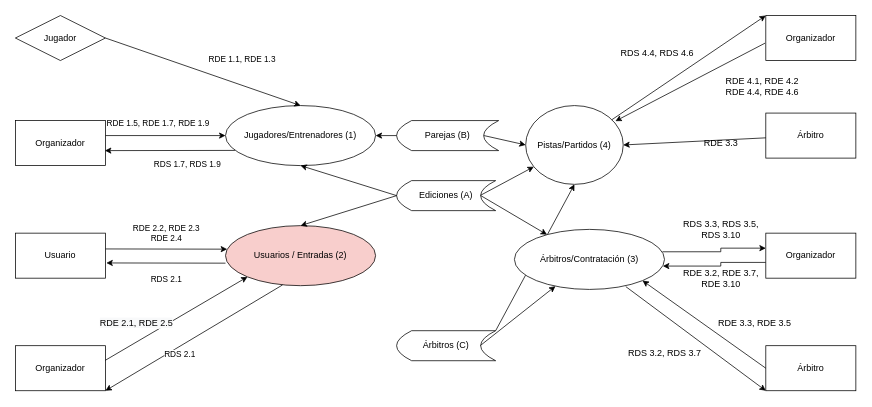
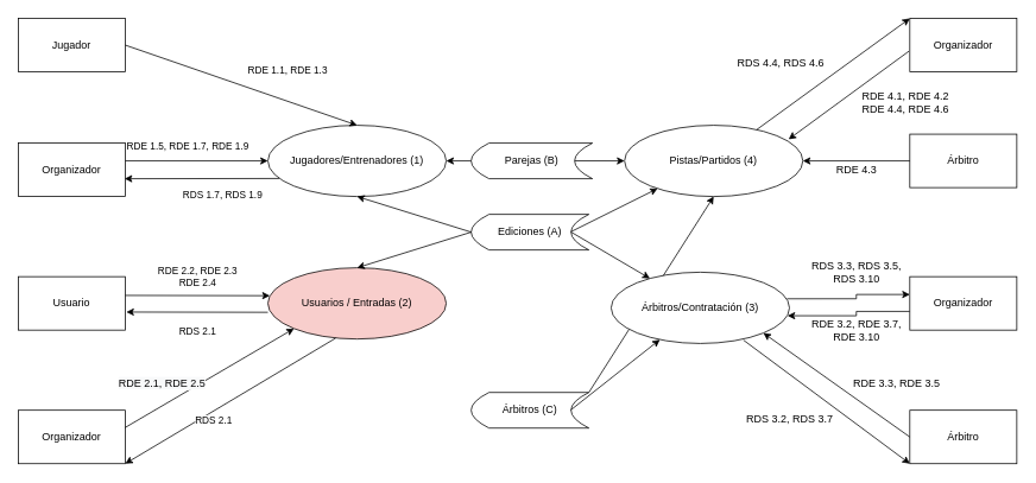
  <mxCell id="0" />
  <mxCell id="1" parent="0" />
- <mxCell id="2" value="Jugador" style="rhombus;whiteSpace=wrap;html=1;" parent="1" vertex="1"><mxGeometry x="20" y="20" width="120" height="60" as="geometry" /></mxCell>
+ <mxCell id="2" value="Jugador" style="rounded=0;whiteSpace=wrap;html=1;" parent="1" vertex="1"><mxGeometry x="20" y="20" width="120" height="60" as="geometry" /></mxCell>
  <mxCell id="3" value="Jugadores/Entrenadores (1)" style="ellipse;whiteSpace=wrap;html=1;" parent="1" vertex="1"><mxGeometry x="300" y="140" width="200" height="80" as="geometry" /></mxCell>
  <mxCell id="4" value="RDE 1.1, RDE 1.3" style="endArrow=classic;html=1;entryX=0.5;entryY=0;entryDx=0;entryDy=0;exitX=1;exitY=0.5;exitDx=0;exitDy=0;" parent="1" source="2" target="3" edge="1"><mxGeometry x="0.324" y="32" width="50" height="50" relative="1" as="geometry"><mxPoint x="170" y="49" as="sourcePoint" /><mxPoint x="520" y="190" as="targetPoint" /><mxPoint as="offset" /></mxGeometry></mxCell>
  <mxCell id="5" value="Ediciones (A)" style="shape=dataStorage;whiteSpace=wrap;html=1;fixedSize=1;" parent="1" vertex="1"><mxGeometry x="528" y="240" width="132" height="40" as="geometry" /></mxCell>
  <mxCell id="6" value="" style="endArrow=classic;html=1;exitX=0;exitY=0.5;exitDx=0;exitDy=0;entryX=0.5;entryY=1;entryDx=0;entryDy=0;" parent="1" source="5" target="3" edge="1"><mxGeometry width="50" height="50" relative="1" as="geometry"><mxPoint x="470" y="270" as="sourcePoint" /><mxPoint x="520" y="220" as="targetPoint" /><Array as="points" /></mxGeometry></mxCell>
  <mxCell id="7" value="Parejas (B)" style="shape=dataStorage;whiteSpace=wrap;html=1;fixedSize=1;" parent="1" vertex="1"><mxGeometry x="528" y="160" width="136" height="40" as="geometry" /></mxCell>
  <mxCell id="8" value="Árbitros (C)" style="shape=dataStorage;whiteSpace=wrap;html=1;fixedSize=1;" parent="1" vertex="1"><mxGeometry x="528" y="440" width="132" height="40" as="geometry" /></mxCell>
  <mxCell id="9" value="Organizador" style="rounded=0;whiteSpace=wrap;html=1;" parent="1" vertex="1"><mxGeometry x="1020" y="20" width="120" height="60" as="geometry" /></mxCell>
  <mxCell id="10" value="Árbitro" style="rounded=0;whiteSpace=wrap;html=1;" parent="1" vertex="1"><mxGeometry x="1020" y="150" width="120" height="60" as="geometry" /></mxCell>
- <mxCell id="11" value="Pistas/Partidos (4)" style="ellipse;whiteSpace=wrap;html=1;" parent="1" vertex="1"><mxGeometry x="700" y="140" width="130" height="105" as="geometry" /></mxCell>
+ <mxCell id="11" value="Pistas/Partidos (4)" style="ellipse;whiteSpace=wrap;html=1;" parent="1" vertex="1"><mxGeometry x="700" y="140" width="200" height="80" as="geometry" /></mxCell>
  <mxCell id="12" value="" style="endArrow=classic;html=1;exitX=0.847;exitY=0.49;exitDx=0;exitDy=0;exitPerimeter=0;" parent="1" source="5" target="11" edge="1"><mxGeometry width="50" height="50" relative="1" as="geometry"><mxPoint x="650" y="250" as="sourcePoint" /><mxPoint x="760" y="330" as="targetPoint" /></mxGeometry></mxCell>
  <mxCell id="13" value="" style="endArrow=classic;html=1;exitX=-0.008;exitY=0.613;exitDx=0;exitDy=0;entryX=0.92;entryY=0.197;entryDx=0;entryDy=0;entryPerimeter=0;exitPerimeter=0;" parent="1" source="9" target="11" edge="1"><mxGeometry width="50" height="50" relative="1" as="geometry"><mxPoint x="710" y="260" as="sourcePoint" /><mxPoint x="760" y="210" as="targetPoint" /></mxGeometry></mxCell>
  <mxCell id="14" value="RDE 4.1, RDE 4.2&lt;br&gt;RDE 4.4, RDE 4.6" style="text;html=1;align=center;verticalAlign=middle;resizable=0;points=[];autosize=1;" parent="1" vertex="1"><mxGeometry x="960" y="100" width="110" height="30" as="geometry" /></mxCell>
  <mxCell id="15" value="RDS 4.4, RDS 4.6" style="text;html=1;align=center;verticalAlign=middle;resizable=0;points=[];autosize=1;" parent="1" vertex="1"><mxGeometry x="820" y="60" width="110" height="20" as="geometry" /></mxCell>
  <mxCell id="16" value="" style="endArrow=classic;html=1;entryX=0;entryY=0;entryDx=0;entryDy=0;" parent="1" source="11" target="9" edge="1"><mxGeometry width="50" height="50" relative="1" as="geometry"><mxPoint x="710" y="260" as="sourcePoint" /><mxPoint x="760" y="210" as="targetPoint" /></mxGeometry></mxCell>
  <mxCell id="17" value="" style="endArrow=classic;html=1;entryX=1;entryY=0.5;entryDx=0;entryDy=0;" parent="1" source="10" target="11" edge="1"><mxGeometry width="50" height="50" relative="1" as="geometry"><mxPoint x="710" y="260" as="sourcePoint" /><mxPoint x="760" y="210" as="targetPoint" /></mxGeometry></mxCell>
- <mxCell id="18" value="RDE 3.3" style="text;html=1;align=center;verticalAlign=middle;resizable=0;points=[];autosize=1;" parent="1" vertex="1"><mxGeometry x="930" y="180" width="60" height="20" as="geometry" /></mxCell>
+ <mxCell id="18" value="RDE 4.3" style="text;html=1;align=center;verticalAlign=middle;resizable=0;points=[];autosize=1;" parent="1" vertex="1"><mxGeometry x="930" y="180" width="60" height="20" as="geometry" /></mxCell>
  <mxCell id="19" value="" style="endArrow=classic;html=1;exitX=1;exitY=0;exitDx=0;exitDy=0;entryX=0.5;entryY=1;entryDx=0;entryDy=0;" parent="1" source="8" target="11" edge="1"><mxGeometry width="50" height="50" relative="1" as="geometry"><mxPoint x="710" y="330" as="sourcePoint" /><mxPoint x="760" y="280" as="targetPoint" /></mxGeometry></mxCell>
  <mxCell id="20" value="" style="endArrow=classic;html=1;exitX=0.855;exitY=0.499;exitDx=0;exitDy=0;exitPerimeter=0;entryX=0;entryY=0.5;entryDx=0;entryDy=0;" parent="1" source="7" target="11" edge="1"><mxGeometry width="50" height="50" relative="1" as="geometry"><mxPoint x="580" y="330" as="sourcePoint" /><mxPoint x="630" y="280" as="targetPoint" /></mxGeometry></mxCell>
  <mxCell id="21" value="Usuarios / Entradas (2)" style="ellipse;whiteSpace=wrap;html=1;fillColor=#f8cecc;" parent="1" vertex="1"><mxGeometry x="300" y="300" width="200" height="80" as="geometry" /></mxCell>
  <mxCell id="22" value="Usuario" style="rounded=0;whiteSpace=wrap;html=1;" parent="1" vertex="1"><mxGeometry x="20" y="310" width="120" height="60" as="geometry" /></mxCell>
  <mxCell id="23" value="" style="endArrow=classic;html=1;exitX=1.001;exitY=0.351;exitDx=0;exitDy=0;exitPerimeter=0;entryX=0.011;entryY=0.392;entryDx=0;entryDy=0;entryPerimeter=0;" parent="1" source="22" target="21" edge="1"><mxGeometry width="50" height="50" relative="1" as="geometry"><mxPoint x="210" y="180" as="sourcePoint" /><mxPoint x="320.048" y="98.572" as="targetPoint" /><Array as="points" /></mxGeometry></mxCell>
  <mxCell id="24" value="RDE 2.2, RDE 2.3&lt;br&gt;RDE 2.4" style="edgeLabel;html=1;align=center;verticalAlign=middle;resizable=0;points=[];" parent="1" vertex="1" connectable="0"><mxGeometry x="220.003" y="309.999" as="geometry" /></mxCell>
  <mxCell id="25" value="" style="endArrow=classic;html=1;entryX=1.01;entryY=0.662;entryDx=0;entryDy=0;entryPerimeter=0;" parent="1" target="22" edge="1"><mxGeometry width="50" height="50" relative="1" as="geometry"><mxPoint x="300" y="350" as="sourcePoint" /><mxPoint x="600" y="120" as="targetPoint" /></mxGeometry></mxCell>
  <mxCell id="26" value="RDS 2.1" style="edgeLabel;html=1;align=center;verticalAlign=middle;resizable=0;points=[];" parent="25" vertex="1" connectable="0"><mxGeometry x="0.32" y="2" relative="1" as="geometry"><mxPoint x="25.01" y="18.19" as="offset" /></mxGeometry></mxCell>
  <mxCell id="27" value="Organizador" style="rounded=0;whiteSpace=wrap;html=1;" parent="1" vertex="1"><mxGeometry x="20" y="460" width="120" height="60" as="geometry" /></mxCell>
  <mxCell id="28" value="" style="endArrow=classic;html=1;exitX=0.998;exitY=0.325;exitDx=0;exitDy=0;entryX=0;entryY=1;entryDx=0;entryDy=0;exitPerimeter=0;" parent="1" source="27" target="21" edge="1"><mxGeometry width="50" height="50" relative="1" as="geometry"><mxPoint x="220" y="390" as="sourcePoint" /><mxPoint x="270" y="340" as="targetPoint" /></mxGeometry></mxCell>
  <mxCell id="29" value="&lt;span style=&quot;font-family: &amp;#34;helvetica&amp;#34; ; font-size: 12px ; background-color: rgb(248 , 249 , 250)&quot;&gt;RDE 2.1, RDE 2.5&lt;/span&gt;" style="edgeLabel;html=1;align=center;verticalAlign=middle;resizable=0;points=[];" parent="28" vertex="1" connectable="0"><mxGeometry x="0.22" y="2" relative="1" as="geometry"><mxPoint x="-74.14" y="19.94" as="offset" /></mxGeometry></mxCell>
  <mxCell id="30" value="" style="endArrow=classic;html=1;entryX=1;entryY=1;entryDx=0;entryDy=0;exitX=0.38;exitY=0.988;exitDx=0;exitDy=0;exitPerimeter=0;" parent="1" source="21" target="27" edge="1"><mxGeometry width="50" height="50" relative="1" as="geometry"><mxPoint x="550" y="160" as="sourcePoint" /><mxPoint x="600" y="110" as="targetPoint" /></mxGeometry></mxCell>
  <mxCell id="31" value="RDS 2.1" style="edgeLabel;html=1;align=center;verticalAlign=middle;resizable=0;points=[];" parent="30" vertex="1" connectable="0"><mxGeometry x="0.269" y="-9" relative="1" as="geometry"><mxPoint x="16.74" y="10.79" as="offset" /></mxGeometry></mxCell>
  <mxCell id="32" value="" style="endArrow=classic;html=1;exitX=0;exitY=0.5;exitDx=0;exitDy=0;entryX=0.5;entryY=0;entryDx=0;entryDy=0;" parent="1" source="5" target="21" edge="1"><mxGeometry width="50" height="50" relative="1" as="geometry"><mxPoint x="550" y="320" as="sourcePoint" /><mxPoint x="600" y="270" as="targetPoint" /></mxGeometry></mxCell>
  <mxCell id="33" value="Organizador" style="rounded=0;whiteSpace=wrap;html=1;" parent="1" vertex="1"><mxGeometry x="20" y="160" width="120" height="60" as="geometry" /></mxCell>
  <mxCell id="34" value="RDE 1.5, RDE 1.7, RDE 1.9" style="endArrow=classic;html=1;exitX=1.002;exitY=0.333;exitDx=0;exitDy=0;entryX=0;entryY=0.5;entryDx=0;entryDy=0;exitPerimeter=0;" parent="1" source="33" target="3" edge="1"><mxGeometry x="-0.122" y="16" width="50" height="50" relative="1" as="geometry"><mxPoint x="260" y="300" as="sourcePoint" /><mxPoint x="310" y="250" as="targetPoint" /><mxPoint as="offset" /></mxGeometry></mxCell>
  <mxCell id="35" value="" style="endArrow=classic;html=1;exitX=0;exitY=0.5;exitDx=0;exitDy=0;entryX=1;entryY=0.5;entryDx=0;entryDy=0;" parent="1" source="7" target="3" edge="1"><mxGeometry width="50" height="50" relative="1" as="geometry"><mxPoint x="770" y="170" as="sourcePoint" /><mxPoint x="720" y="220" as="targetPoint" /></mxGeometry></mxCell>
  <mxCell id="36" value="RDS 1.7, RDS 1.9" style="endArrow=classic;html=1;entryX=0.994;entryY=0.667;entryDx=0;entryDy=0;exitX=0.063;exitY=0.747;exitDx=0;exitDy=0;exitPerimeter=0;entryPerimeter=0;" parent="1" source="3" target="33" edge="1"><mxGeometry x="-0.262" y="18" width="50" height="50" relative="1" as="geometry"><mxPoint x="110" y="290" as="sourcePoint" /><mxPoint x="160" y="240" as="targetPoint" /><mxPoint as="offset" /></mxGeometry></mxCell>
  <mxCell id="37" style="edgeStyle=orthogonalEdgeStyle;rounded=0;orthogonalLoop=1;jettySize=auto;html=1;entryX=0;entryY=0.5;entryDx=0;entryDy=0;exitX=0.986;exitY=0.373;exitDx=0;exitDy=0;exitPerimeter=0;" parent="1" source="38" edge="1"><mxGeometry relative="1" as="geometry"><mxPoint x="900" y="330" as="sourcePoint" /><mxPoint x="1020" y="330" as="targetPoint" /><Array as="points"><mxPoint x="960" y="330" /></Array></mxGeometry></mxCell>
  <mxCell id="38" value="Árbitros/Contratación (3)" style="ellipse;whiteSpace=wrap;html=1;" parent="1" vertex="1"><mxGeometry x="685" y="305" width="200" height="80" as="geometry" /></mxCell>
  <mxCell id="39" value="" style="endArrow=classic;html=1;exitX=0.846;exitY=0.494;exitDx=0;exitDy=0;exitPerimeter=0;" parent="1" source="8" edge="1" target="38"><mxGeometry width="50" height="50" relative="1" as="geometry"><mxPoint x="645.744" y="340.28" as="sourcePoint" /><mxPoint x="700" y="341" as="targetPoint" /></mxGeometry></mxCell>
  <mxCell id="40" style="edgeStyle=orthogonalEdgeStyle;rounded=0;orthogonalLoop=1;jettySize=auto;html=1;entryX=0.989;entryY=0.611;entryDx=0;entryDy=0;entryPerimeter=0;" parent="1" target="38" edge="1"><mxGeometry relative="1" as="geometry"><mxPoint x="1020" y="349" as="sourcePoint" /><mxPoint x="900" y="349" as="targetPoint" /><Array as="points"><mxPoint x="960" y="349" /></Array></mxGeometry></mxCell>
  <mxCell id="41" value="Organizador" style="rounded=0;whiteSpace=wrap;html=1;" parent="1" vertex="1"><mxGeometry x="1020" y="310" width="120" height="60" as="geometry" /></mxCell>
  <mxCell id="42" value="Árbitro" style="rounded=0;whiteSpace=wrap;html=1;" parent="1" vertex="1"><mxGeometry x="1020" y="460" width="120" height="60" as="geometry" /></mxCell>
  <mxCell id="43" value="" style="endArrow=classic;html=1;exitX=0.742;exitY=0.953;exitDx=0;exitDy=0;entryX=0;entryY=1;entryDx=0;entryDy=0;exitPerimeter=0;" parent="1" source="38" target="42" edge="1"><mxGeometry width="50" height="50" relative="1" as="geometry"><mxPoint x="930" y="330" as="sourcePoint" /><mxPoint x="980" y="280" as="targetPoint" /></mxGeometry></mxCell>
  <mxCell id="44" value="&lt;div&gt;RDS 3.2, RDS 3.7&lt;/div&gt;" style="text;html=1;align=center;verticalAlign=middle;resizable=0;points=[];autosize=1;" parent="1" vertex="1"><mxGeometry x="830" y="460" width="110" height="20" as="geometry" /></mxCell>
  <mxCell id="45" value="" style="endArrow=classic;html=1;entryX=1;entryY=1;entryDx=0;entryDy=0;exitX=0;exitY=0.5;exitDx=0;exitDy=0;" parent="1" source="42" target="38" edge="1"><mxGeometry width="50" height="50" relative="1" as="geometry"><mxPoint x="930" y="440" as="sourcePoint" /><mxPoint x="980" y="390" as="targetPoint" /></mxGeometry></mxCell>
  <mxCell id="46" value="&lt;div&gt;RDE 3.3, RDE 3.5&lt;/div&gt;" style="text;html=1;align=center;verticalAlign=middle;resizable=0;points=[];autosize=1;" parent="1" vertex="1"><mxGeometry x="950" y="420" width="110" height="20" as="geometry" /></mxCell>
  <mxCell id="47" value="&lt;div&gt;RDE 3.2, RDE 3.7,&lt;/div&gt;&lt;div&gt;RDE 3.10&lt;br&gt;&lt;/div&gt;" style="text;html=1;align=center;verticalAlign=middle;resizable=0;points=[];autosize=1;" parent="1" vertex="1"><mxGeometry x="900" y="355" width="120" height="30" as="geometry" /></mxCell>
  <mxCell id="48" value="&lt;div&gt;RDS 3.3, RDS 3.5,&lt;/div&gt;&lt;div&gt;RDS 3.10&lt;br&gt;&lt;/div&gt;" style="text;html=1;align=center;verticalAlign=middle;resizable=0;points=[];autosize=1;" parent="1" vertex="1"><mxGeometry x="900" y="290" width="120" height="30" as="geometry" /></mxCell>
  <mxCell id="49" value="" style="endArrow=classic;html=1;exitX=0.851;exitY=0.502;exitDx=0;exitDy=0;exitPerimeter=0;" edge="1" parent="1" source="5" target="38"><mxGeometry width="50" height="50" relative="1" as="geometry"><mxPoint x="680" y="260" as="sourcePoint" /><mxPoint x="760" y="260" as="targetPoint" /></mxGeometry></mxCell>
